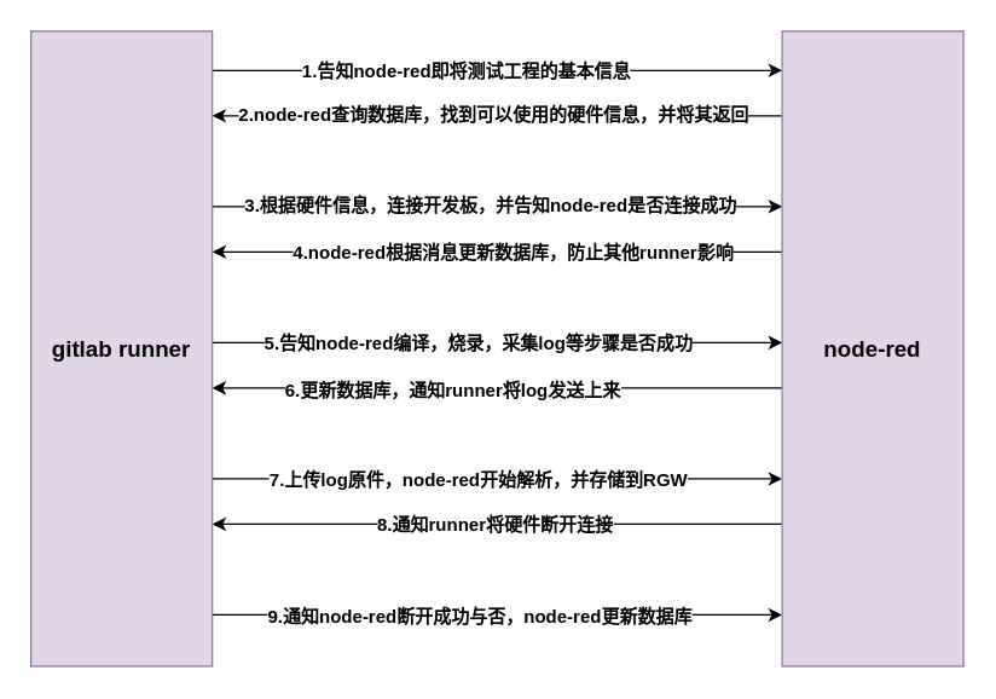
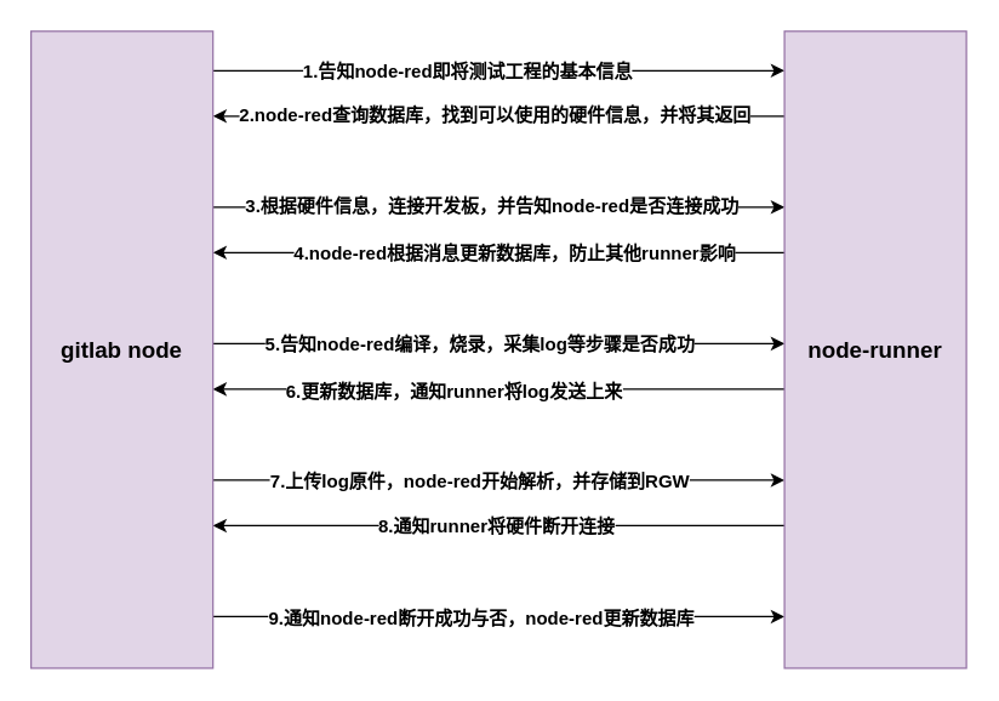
  <mxCell id="0" />
  <mxCell id="1" parent="0" />
  <mxCell id="2" style="edgeStyle=orthogonalEdgeStyle;rounded=0;orthogonalLoop=1;jettySize=auto;html=1;exitX=1;exitY=0.25;exitDx=0;exitDy=0;entryX=0;entryY=0.25;entryDx=0;entryDy=0;movable=0;resizable=0;rotatable=0;deletable=0;editable=0;locked=1;connectable=0;" edge="1" parent="1"><mxGeometry relative="1" as="geometry"><mxPoint x="140" y="46" as="sourcePoint" /><mxPoint x="517" y="46" as="targetPoint" /></mxGeometry></mxCell>
  <mxCell id="3" value="1.告知node-red即将测试工程的基本信息" style="edgeLabel;html=1;align=center;verticalAlign=middle;resizable=0;points=[];fontSize=12;fontStyle=1" vertex="1" connectable="0" parent="2"><mxGeometry x="-0.114" relative="1" as="geometry"><mxPoint as="offset" /></mxGeometry></mxCell>
  <mxCell id="4" style="edgeStyle=orthogonalEdgeStyle;rounded=0;orthogonalLoop=1;jettySize=auto;html=1;exitX=0;exitY=0.75;exitDx=0;exitDy=0;entryX=1;entryY=0.75;entryDx=0;entryDy=0;fontSize=12;fontStyle=1" edge="1" parent="1"><mxGeometry relative="1" as="geometry"><mxPoint x="517" y="76" as="sourcePoint" /><mxPoint x="140" y="76" as="targetPoint" /></mxGeometry></mxCell>
  <mxCell id="5" value="2.node-red查询数据库，找到可以使用的硬件信息，并将其返回" style="edgeLabel;html=1;align=center;verticalAlign=middle;resizable=0;points=[];fontSize=12;fontStyle=1" vertex="1" connectable="0" parent="4"><mxGeometry x="-0.311" y="-1" relative="1" as="geometry"><mxPoint x="-62" as="offset" /></mxGeometry></mxCell>
  <mxCell id="6" style="edgeStyle=orthogonalEdgeStyle;rounded=0;orthogonalLoop=1;jettySize=auto;html=1;exitX=1;exitY=0.75;exitDx=0;exitDy=0;entryX=0;entryY=0.75;entryDx=0;entryDy=0;fontSize=12;fontStyle=1" edge="1" parent="1"><mxGeometry relative="1" as="geometry"><mxPoint x="140" y="136" as="sourcePoint" /><mxPoint x="517" y="136" as="targetPoint" /></mxGeometry></mxCell>
  <mxCell id="7" value="3.根据硬件信息，连接开发板，并告知node-red是否连接成功" style="edgeLabel;html=1;align=center;verticalAlign=middle;resizable=0;points=[];fontSize=12;fontStyle=1" vertex="1" connectable="0" parent="6"><mxGeometry x="-0.028" y="1" relative="1" as="geometry"><mxPoint as="offset" /></mxGeometry></mxCell>
  <mxCell id="8" style="edgeStyle=orthogonalEdgeStyle;rounded=0;orthogonalLoop=1;jettySize=auto;html=1;exitX=0;exitY=0.25;exitDx=0;exitDy=0;entryX=1;entryY=0.25;entryDx=0;entryDy=0;fontSize=12;fontStyle=1" edge="1" parent="1"><mxGeometry relative="1" as="geometry"><mxPoint x="517" y="166" as="sourcePoint" /><mxPoint x="140" y="166" as="targetPoint" /></mxGeometry></mxCell>
  <mxCell id="9" value="4.node-red根据消息更新数据库，防止其他runner影响" style="edgeLabel;html=1;align=center;verticalAlign=middle;resizable=0;points=[];fontSize=12;fontStyle=1" vertex="1" connectable="0" parent="8"><mxGeometry x="-0.199" relative="1" as="geometry"><mxPoint x="-28" as="offset" /></mxGeometry></mxCell>
  <mxCell id="10" style="edgeStyle=orthogonalEdgeStyle;rounded=0;orthogonalLoop=1;jettySize=auto;html=1;exitX=1;exitY=0.25;exitDx=0;exitDy=0;entryX=0;entryY=0.25;entryDx=0;entryDy=0;fontSize=12;fontStyle=1" edge="1" parent="1"><mxGeometry relative="1" as="geometry"><mxPoint x="140" y="226" as="sourcePoint" /><mxPoint x="517" y="226" as="targetPoint" /></mxGeometry></mxCell>
  <mxCell id="11" value="5.告知node-red编译，烧录，采集log等步骤是否成功" style="edgeLabel;html=1;align=center;verticalAlign=middle;resizable=0;points=[];fontSize=12;fontStyle=1" vertex="1" connectable="0" parent="10"><mxGeometry x="-0.302" y="-1" relative="1" as="geometry"><mxPoint x="43" y="-1" as="offset" /></mxGeometry></mxCell>
  <mxCell id="12" style="edgeStyle=orthogonalEdgeStyle;rounded=0;orthogonalLoop=1;jettySize=auto;html=1;exitX=0;exitY=0.75;exitDx=0;exitDy=0;entryX=1;entryY=0.75;entryDx=0;entryDy=0;fontSize=12;fontStyle=1" edge="1" parent="1"><mxGeometry relative="1" as="geometry"><mxPoint x="517" y="256" as="sourcePoint" /><mxPoint x="140" y="256" as="targetPoint" /></mxGeometry></mxCell>
  <mxCell id="13" value="6.更新数据库，通知runner将log发送上来" style="edgeLabel;html=1;align=center;verticalAlign=middle;resizable=0;points=[];fontSize=12;fontStyle=1" vertex="1" connectable="0" parent="12"><mxGeometry x="0.164" y="1" relative="1" as="geometry"><mxPoint as="offset" /></mxGeometry></mxCell>
  <mxCell id="14" style="edgeStyle=orthogonalEdgeStyle;rounded=0;orthogonalLoop=1;jettySize=auto;html=1;exitX=1;exitY=0.75;exitDx=0;exitDy=0;entryX=0;entryY=0.75;entryDx=0;entryDy=0;fontSize=12;fontStyle=1" edge="1" parent="1"><mxGeometry relative="1" as="geometry"><mxPoint x="140" y="316" as="sourcePoint" /><mxPoint x="517" y="316" as="targetPoint" /></mxGeometry></mxCell>
  <mxCell id="15" value="7.上传log原件，node-red开始解析，并存储到RGW" style="edgeLabel;html=1;align=center;verticalAlign=middle;resizable=0;points=[];fontSize=12;fontStyle=1" vertex="1" connectable="0" parent="14"><mxGeometry x="-0.076" relative="1" as="geometry"><mxPoint x="1" as="offset" /></mxGeometry></mxCell>
  <mxCell id="16" style="edgeStyle=orthogonalEdgeStyle;rounded=0;orthogonalLoop=1;jettySize=auto;html=1;exitX=0;exitY=0.25;exitDx=0;exitDy=0;entryX=1;entryY=0.25;entryDx=0;entryDy=0;fontSize=12;fontStyle=1" edge="1" parent="1"><mxGeometry relative="1" as="geometry"><mxPoint x="517" y="346" as="sourcePoint" /><mxPoint x="140" y="346" as="targetPoint" /></mxGeometry></mxCell>
  <mxCell id="17" value="8.通知runner将硬件断开连接" style="edgeLabel;html=1;align=center;verticalAlign=middle;resizable=0;points=[];fontSize=12;fontStyle=1" vertex="1" connectable="0" parent="16"><mxGeometry x="-0.144" y="-1" relative="1" as="geometry"><mxPoint x="-30" y="1" as="offset" /></mxGeometry></mxCell>
  <mxCell id="18" style="edgeStyle=orthogonalEdgeStyle;rounded=0;orthogonalLoop=1;jettySize=auto;html=1;exitX=1;exitY=0.25;exitDx=0;exitDy=0;entryX=0;entryY=0.25;entryDx=0;entryDy=0;fontSize=12;fontStyle=1" edge="1" parent="1"><mxGeometry relative="1" as="geometry"><mxPoint x="140" y="406" as="sourcePoint" /><mxPoint x="517" y="406" as="targetPoint" /></mxGeometry></mxCell>
  <mxCell id="19" value="9.通知node-red断开成功与否，node-red更新数据库" style="edgeLabel;html=1;align=center;verticalAlign=middle;resizable=0;points=[];fontSize=12;fontStyle=1" vertex="1" connectable="0" parent="18"><mxGeometry x="-0.065" y="-1" relative="1" as="geometry"><mxPoint as="offset" /></mxGeometry></mxCell>
- <mxCell id="20" value="gitlab runner" style="rounded=0;whiteSpace=wrap;html=1;fillColor=#e1d5e7;strokeColor=#9673a6;fontSize=15;fontStyle=1" vertex="1" parent="1"><mxGeometry x="20" y="20" width="120" height="420" as="geometry" /></mxCell>
- <mxCell id="21" value="node-red" style="rounded=0;whiteSpace=wrap;html=1;fillColor=#e1d5e7;strokeColor=#9673a6;fontSize=15;fontStyle=1" vertex="1" parent="1"><mxGeometry x="517" y="20" width="120" height="420" as="geometry" /></mxCell>
+ <mxCell id="20" value="gitlab node" style="rounded=0;whiteSpace=wrap;html=1;fillColor=#e1d5e7;strokeColor=#9673a6;fontSize=15;fontStyle=1" vertex="1" parent="1"><mxGeometry x="20" y="20" width="120" height="420" as="geometry" /></mxCell>
+ <mxCell id="21" value="node-runner" style="rounded=0;whiteSpace=wrap;html=1;fillColor=#e1d5e7;strokeColor=#9673a6;fontSize=15;fontStyle=1" vertex="1" parent="1"><mxGeometry x="517" y="20" width="120" height="420" as="geometry" /></mxCell>
